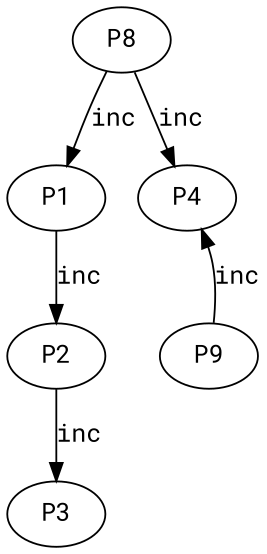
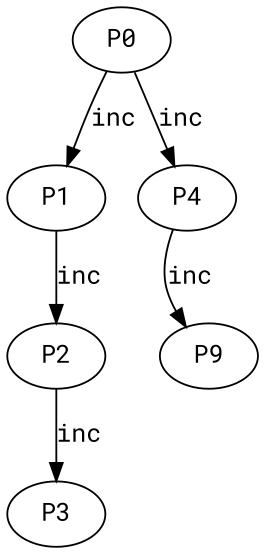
  digraph {
    fontname="Roboto Mono"
    node [fontname="Roboto Mono"]
    edge [fontname="Roboto Mono"]
-   P0 [label=P8]
+   P0
    P1
    P4
    P2
    P3
    n6 [label=P9]
    P0 -> P1 [label=inc]
    P0 -> P4 [label=inc]
    P1 -> P2 [label=inc]
-   n6 -> P4 [label=inc]
+   P4 -> n6 [label=inc]
    P2 -> P3 [label=inc]
  }
